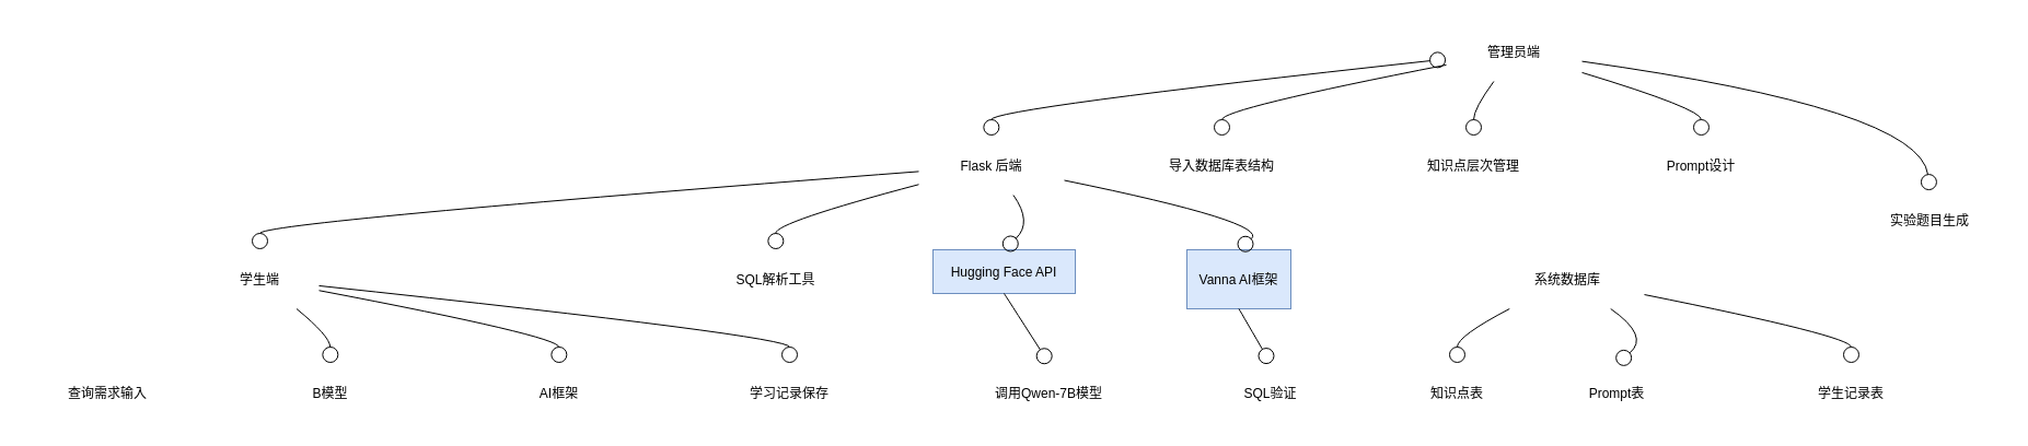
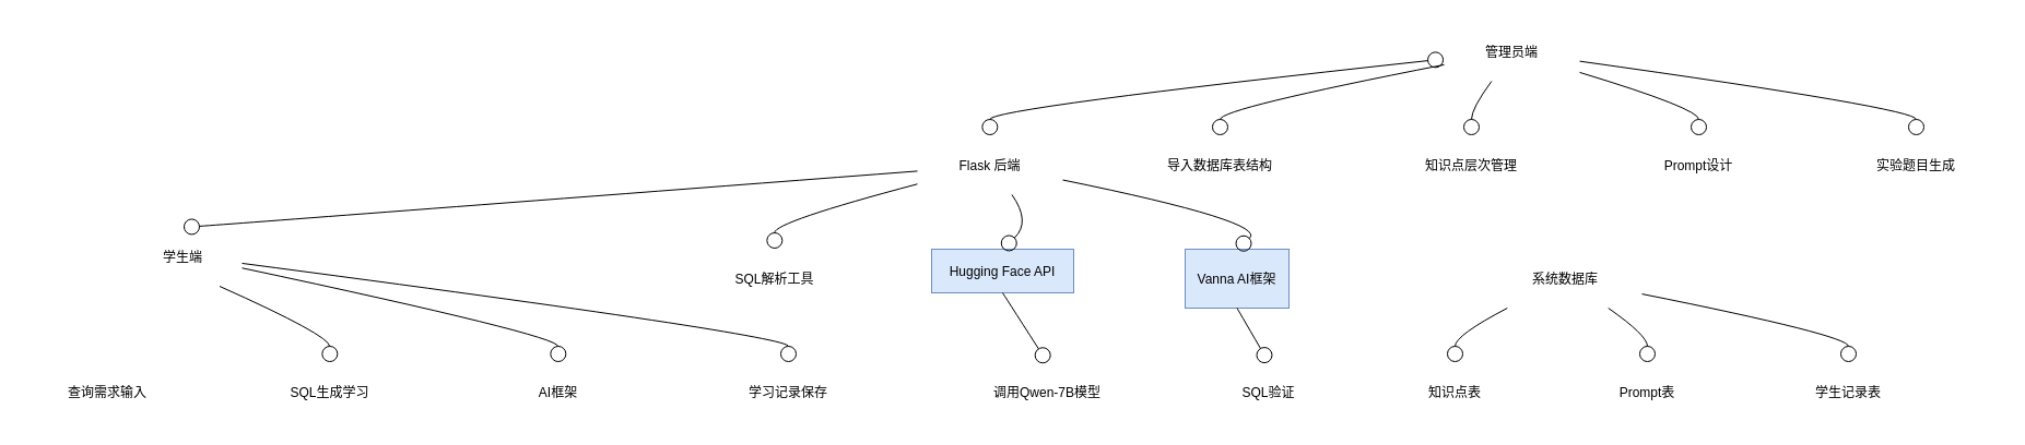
  <mxCell id="0" />
  <mxCell id="1" parent="0" />
  <mxCell id="2" value="管理员端" style="fillColor=none;strokeColor=none;" vertex="1" parent="1"><mxGeometry x="1321" y="20" width="124" height="54" as="geometry" /></mxCell>
  <mxCell id="3" value="Flask 后端" style="fillColor=none;strokeColor=none;" vertex="1" parent="1"><mxGeometry x="839" y="124" width="133" height="54" as="geometry" /></mxCell>
- <mxCell id="4" value="学生端" style="fillColor=none;strokeColor=none;" vertex="1" parent="1"><mxGeometry x="183" y="228" width="108" height="54" as="geometry" /></mxCell>
+ <mxCell id="4" value="学生端" style="fillColor=none;strokeColor=none;" vertex="1" parent="1"><mxGeometry x="113" y="208" width="108" height="54" as="geometry" /></mxCell>
  <mxCell id="5" value="导入数据库表结构" style="fillColor=none;strokeColor=none;" vertex="1" parent="1"><mxGeometry x="1022" y="124" width="188" height="54" as="geometry" /></mxCell>
  <mxCell id="6" value="知识点层次管理" style="fillColor=none;strokeColor=none;" vertex="1" parent="1"><mxGeometry x="1260" y="124" width="172" height="54" as="geometry" /></mxCell>
  <mxCell id="7" value="Prompt设计" style="fillColor=none;strokeColor=none;" vertex="1" parent="1"><mxGeometry x="1482" y="124" width="144" height="54" as="geometry" /></mxCell>
- <mxCell id="8" value="实验题目生成" style="fillColor=none;strokeColor=none;" vertex="1" parent="1"><mxGeometry x="1685" y="174" width="156" height="54" as="geometry" /></mxCell>
+ <mxCell id="8" value="实验题目生成" style="fillColor=none;strokeColor=none;" vertex="1" parent="1"><mxGeometry x="1675" y="124" width="156" height="54" as="geometry" /></mxCell>
  <mxCell id="9" value="SQL解析工具" style="fillColor=none;strokeColor=none;" vertex="1" parent="1"><mxGeometry x="633" y="228" width="151" height="54" as="geometry" /></mxCell>
  <mxCell id="10" value="Hugging Face API" style="fillColor=#dae8fc;strokeColor=#6c8ebf;" vertex="1" parent="1"><mxGeometry x="852" y="228" width="130" height="40" as="geometry" /></mxCell>
  <mxCell id="11" value="Vanna AI框架" style="fillColor=#dae8fc;strokeColor=#6c8ebf;" vertex="1" parent="1"><mxGeometry x="1084" y="228" width="95" height="54" as="geometry" /></mxCell>
  <mxCell id="12" value="调用Qwen-7B模型" style="fillColor=none;strokeColor=none;" vertex="1" parent="1"><mxGeometry x="864" y="332" width="188" height="54" as="geometry" /></mxCell>
  <mxCell id="13" value="SQL验证" style="fillColor=none;strokeColor=none;" vertex="1" parent="1"><mxGeometry x="1101" y="332" width="119" height="54" as="geometry" /></mxCell>
  <mxCell id="14" value="系统数据库" style="fillColor=none;strokeColor=none;" vertex="1" parent="1"><mxGeometry x="1362" y="228" width="140" height="54" as="geometry" /></mxCell>
  <mxCell id="15" value="知识点表" style="fillColor=none;strokeColor=none;" vertex="1" parent="1"><mxGeometry x="1269" y="332" width="124" height="54" as="geometry" /></mxCell>
- <mxCell id="16" value="Prompt表" style="fillColor=none;strokeColor=none;" vertex="1" parent="1"><mxGeometry x="1413" y="332" width="128" height="54" as="geometry" /></mxCell>
+ <mxCell id="16" value="Prompt表" style="fillColor=none;strokeColor=none;" vertex="1" parent="1"><mxGeometry x="1443" y="332" width="128" height="54" as="geometry" /></mxCell>
  <mxCell id="17" value="学生记录表" style="fillColor=none;strokeColor=none;" vertex="1" parent="1"><mxGeometry x="1621" y="332" width="140" height="54" as="geometry" /></mxCell>
  <mxCell id="18" value="查询需求输入" style="fillColor=none;strokeColor=none;" vertex="1" parent="1"><mxGeometry x="20" y="332" width="156" height="54" as="geometry" /></mxCell>
- <mxCell id="19" value="B模型" style="fillColor=none;strokeColor=none;" vertex="1" parent="1"><mxGeometry x="226" y="332" width="151" height="54" as="geometry" /></mxCell>
+ <mxCell id="19" value="SQL生成学习" style="fillColor=none;strokeColor=none;" vertex="1" parent="1"><mxGeometry x="226" y="332" width="151" height="54" as="geometry" /></mxCell>
  <mxCell id="20" value="AI框架" style="fillColor=none;strokeColor=none;" vertex="1" parent="1"><mxGeometry x="427" y="332" width="167" height="54" as="geometry" /></mxCell>
  <mxCell id="21" value="学习记录保存" style="fillColor=none;strokeColor=none;" vertex="1" parent="1"><mxGeometry x="643" y="332" width="156" height="54" as="geometry" /></mxCell>
  <mxCell id="22" value="" style="curved=1;startArrow=circle;startFill=0;endArrow=circle;endFill=0;exitX=0;exitY=0.62;entryX=0.5;entryY=0;rounded=0;" edge="1" parent="1" source="2" target="3"><mxGeometry relative="1" as="geometry"><Array as="points"><mxPoint x="905" y="99" /></Array></mxGeometry></mxCell>
  <mxCell id="23" value="" style="curved=1;startArrow=none;endArrow=circle;endFill=0;exitX=0;exitY=0.6;entryX=0.5;entryY=0;rounded=0;" edge="1" parent="1" source="3" target="4"><mxGeometry relative="1" as="geometry"><Array as="points"><mxPoint x="237" y="203" /></Array></mxGeometry></mxCell>
  <mxCell id="24" value="" style="curved=1;startArrow=none;endArrow=circle;endFill=0;exitX=0;exitY=0.72;entryX=0.5;entryY=0;rounded=0;" edge="1" parent="1" source="2" target="5"><mxGeometry relative="1" as="geometry"><Array as="points"><mxPoint x="1116" y="99" /></Array></mxGeometry></mxCell>
  <mxCell id="25" value="" style="curved=1;startArrow=none;endArrow=circle;endFill=0;exitX=0.35;exitY=1;entryX=0.5;entryY=0;rounded=0;" edge="1" parent="1" source="2" target="6"><mxGeometry relative="1" as="geometry"><Array as="points"><mxPoint x="1346" y="99" /></Array></mxGeometry></mxCell>
  <mxCell id="26" value="" style="curved=1;startArrow=none;endArrow=circle;endFill=0;exitX=1;exitY=0.85;entryX=0.5;entryY=0;rounded=0;" edge="1" parent="1" source="2" target="7"><mxGeometry relative="1" as="geometry"><Array as="points"><mxPoint x="1554" y="99" /></Array></mxGeometry></mxCell>
  <mxCell id="27" value="" style="curved=1;startArrow=none;endArrow=circle;endFill=0;exitX=1;exitY=0.66;entryX=0.5;entryY=0;rounded=0;" edge="1" parent="1" source="2" target="8"><mxGeometry relative="1" as="geometry"><Array as="points"><mxPoint x="1753" y="99" /></Array></mxGeometry></mxCell>
  <mxCell id="28" value="" style="curved=1;startArrow=none;endArrow=circle;endFill=0;exitX=0;exitY=0.82;entryX=0.5;entryY=0;rounded=0;" edge="1" parent="1" source="3" target="9"><mxGeometry relative="1" as="geometry"><Array as="points"><mxPoint x="708" y="203" /></Array></mxGeometry></mxCell>
  <mxCell id="29" value="" style="curved=1;startArrow=none;endArrow=circle;endFill=0;exitX=0.65;exitY=1;entryX=0.5;entryY=0;rounded=0;" edge="1" parent="1" source="3" target="10"><mxGeometry relative="1" as="geometry"><Array as="points"><mxPoint x="943" y="203" /></Array></mxGeometry></mxCell>
  <mxCell id="30" value="" style="curved=1;startArrow=none;endArrow=circle;endFill=0;exitX=1;exitY=0.75;entryX=0.5;entryY=0;rounded=0;" edge="1" parent="1" source="3" target="11"><mxGeometry relative="1" as="geometry"><Array as="points"><mxPoint x="1160" y="203" /></Array></mxGeometry></mxCell>
  <mxCell id="31" value="" style="curved=1;startArrow=none;endArrow=circle;endFill=0;exitX=0.5;exitY=1;entryX=0.5;entryY=0;rounded=0;" edge="1" parent="1" source="10" target="12"><mxGeometry relative="1" as="geometry"><Array as="points" /></mxGeometry></mxCell>
  <mxCell id="32" value="" style="curved=1;startArrow=none;endArrow=circle;endFill=0;exitX=0.5;exitY=1;entryX=0.5;entryY=0;rounded=0;" edge="1" parent="1" source="11" target="13"><mxGeometry relative="1" as="geometry"><Array as="points" /></mxGeometry></mxCell>
  <mxCell id="33" value="" style="curved=1;startArrow=none;endArrow=circle;endFill=0;exitX=0.12;exitY=1;entryX=0.5;entryY=0;rounded=0;" edge="1" parent="1" source="14" target="15"><mxGeometry relative="1" as="geometry"><Array as="points"><mxPoint x="1331" y="307" /></Array></mxGeometry></mxCell>
  <mxCell id="34" value="" style="curved=1;startArrow=none;endArrow=circle;endFill=0;exitX=0.78;exitY=1;entryX=0.5;entryY=0;rounded=0;" edge="1" parent="1" source="14" target="16"><mxGeometry relative="1" as="geometry"><Array as="points"><mxPoint x="1507" y="307" /></Array></mxGeometry></mxCell>
  <mxCell id="35" value="" style="curved=1;startArrow=none;endArrow=circle;endFill=0;exitX=1;exitY=0.76;entryX=0.5;entryY=0;rounded=0;" edge="1" parent="1" source="14" target="17"><mxGeometry relative="1" as="geometry"><Array as="points"><mxPoint x="1691" y="307" /></Array></mxGeometry></mxCell>
  <mxCell id="36" value="" style="curved=1;startArrow=none;endArrow=circle;endFill=0;exitX=0.81;exitY=1;entryX=0.5;entryY=0;rounded=0;" edge="1" parent="1" source="4" target="19"><mxGeometry relative="1" as="geometry"><Array as="points"><mxPoint x="301" y="307" /></Array></mxGeometry></mxCell>
  <mxCell id="37" value="" style="curved=1;startArrow=none;endArrow=circle;endFill=0;exitX=1;exitY=0.69;entryX=0.5;entryY=0;rounded=0;" edge="1" parent="1" source="4" target="20"><mxGeometry relative="1" as="geometry"><Array as="points"><mxPoint x="510" y="307" /></Array></mxGeometry></mxCell>
  <mxCell id="38" value="" style="curved=1;startArrow=none;endArrow=circle;endFill=0;exitX=1;exitY=0.61;entryX=0.5;entryY=0;rounded=0;" edge="1" parent="1" source="4" target="21"><mxGeometry relative="1" as="geometry"><Array as="points"><mxPoint x="721" y="307" /></Array></mxGeometry></mxCell>
